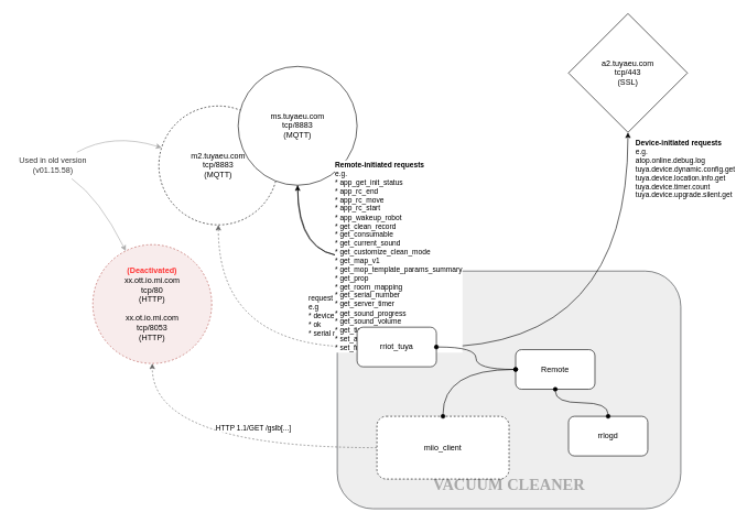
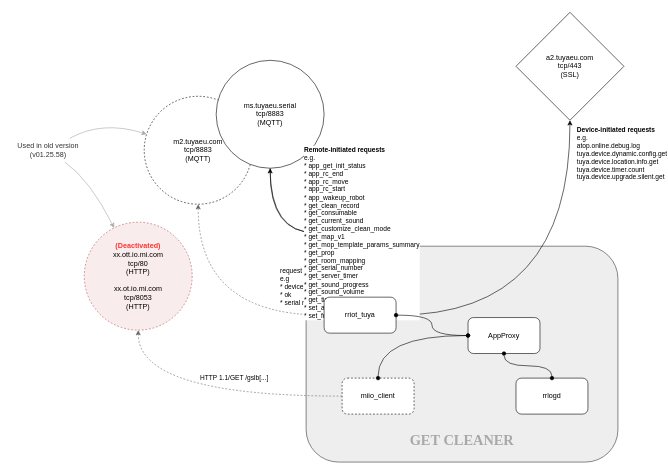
  <mxCell id="0" />
  <mxCell id="1" parent="0" />
  <mxCell id="2" value="m2.tuyaeu.com&lt;br&gt;tcp/8883&lt;br&gt;(MQTT)" style="ellipse;whiteSpace=wrap;html=1;aspect=fixed;dashed=1;" vertex="1" parent="1"><mxGeometry x="240" y="160" width="180" height="180" as="geometry" /></mxCell>
- <mxCell id="3" value="&lt;b&gt;&lt;font style=&quot;font-size: 24px&quot;&gt;&lt;br&gt;&lt;br&gt;&lt;br&gt;&lt;br&gt;&lt;br&gt;&lt;br&gt;&lt;br&gt;&lt;br&gt;&lt;br&gt;&lt;br&gt;&lt;font face=&quot;Verdana&quot; color=&quot;#a8a8a8&quot;&gt;VACUUM CLEANER&lt;/font&gt;&lt;/font&gt;&lt;/b&gt;" style="rounded=1;whiteSpace=wrap;html=1;fillColor=#eeeeee;strokeColor=#36393d;" vertex="1" parent="1"><mxGeometry x="510" y="410" width="520" height="360" as="geometry" /></mxCell>
+ <mxCell id="3" value="&lt;b&gt;&lt;font style=&quot;font-size: 24px&quot;&gt;&lt;br&gt;&lt;br&gt;&lt;br&gt;&lt;br&gt;&lt;br&gt;&lt;br&gt;&lt;br&gt;&lt;br&gt;&lt;br&gt;&lt;br&gt;&lt;font face=&quot;Verdana&quot; color=&quot;#a8a8a8&quot;&gt;GET CLEANER&lt;/font&gt;&lt;/font&gt;&lt;/b&gt;" style="rounded=1;whiteSpace=wrap;html=1;fillColor=#eeeeee;strokeColor=#36393d;" vertex="1" parent="1"><mxGeometry x="510" y="410" width="520" height="360" as="geometry" /></mxCell>
  <mxCell id="4" style="edgeStyle=orthogonalEdgeStyle;curved=1;orthogonalLoop=1;jettySize=auto;html=1;dashed=1;startArrow=none;startFill=0;fillColor=#f5f5f5;strokeColor=#666666;" edge="1" parent="1" source="19" target="2"><mxGeometry relative="1" as="geometry" /></mxCell>
  <mxCell id="5" value="&lt;div&gt;&lt;b&gt;Device-initiated requests&lt;/b&gt;&lt;/div&gt;e.g.&lt;br&gt;atop.online.debug.log&lt;br&gt;&lt;div&gt;tuya.device.dynamic.config.get&lt;/div&gt;&lt;div&gt;tuya.device.location.info.get&lt;/div&gt;&lt;div&gt;tuya.device.timer.count&lt;/div&gt;&lt;div&gt;tuya.device.upgrade.silent.get&lt;/div&gt;" style="edgeStyle=orthogonalEdgeStyle;curved=1;orthogonalLoop=1;jettySize=auto;html=1;startArrow=none;startFill=0;align=left;" edge="1" parent="1" source="19" target="6"><mxGeometry x="0.818" y="-10" relative="1" as="geometry"><mxPoint as="offset" /></mxGeometry></mxCell>
  <mxCell id="6" value="a2.tuyaeu.com&lt;br&gt;tcp/443&lt;br&gt;(SSL)" style="rhombus;whiteSpace=wrap;html=1;aspect=fixed;" vertex="1" parent="1"><mxGeometry x="860" y="20" width="180" height="180" as="geometry" /></mxCell>
  <mxCell id="7" value="&lt;font color=&quot;#ff3333&quot;&gt;&lt;b&gt;(Deactivated)&lt;/b&gt;&lt;br&gt;&lt;/font&gt;xx.ott.io.mi.com&lt;br&gt;tcp/80&lt;br&gt;(HTTP)&lt;br&gt;&lt;br&gt;xx.ot.io.mi.com&lt;br&gt;tcp/8053&lt;br&gt;(HTTP)" style="ellipse;whiteSpace=wrap;html=1;aspect=fixed;dashed=1;fillColor=#F8ECEC;strokeColor=#b85450;" vertex="1" parent="1"><mxGeometry x="140" y="370" width="180" height="180" as="geometry" /></mxCell>
  <mxCell id="8" value="HTTP 1.1/GET /gslb[...]" style="edgeStyle=orthogonalEdgeStyle;curved=1;orthogonalLoop=1;jettySize=auto;html=1;dashed=1;fillColor=#f5f5f5;strokeColor=#666666;" edge="1" parent="1" source="9" target="7"><mxGeometry x="-0.2" y="-30" relative="1" as="geometry"><mxPoint as="offset" /></mxGeometry></mxCell>
- <mxCell id="9" value="miio_client" style="rounded=1;whiteSpace=wrap;html=1;dashed=1;" vertex="1" parent="1"><mxGeometry x="570" y="630" width="200" height="95" as="geometry" /></mxCell>
+ <mxCell id="9" value="miio_client" style="rounded=1;whiteSpace=wrap;html=1;dashed=1;" vertex="1" parent="1"><mxGeometry x="570" y="630" width="120" height="60" as="geometry" /></mxCell>
  <mxCell id="10" value="rrlogd" style="rounded=1;whiteSpace=wrap;html=1;" vertex="1" parent="1"><mxGeometry x="860" y="630" width="120" height="60" as="geometry" /></mxCell>
- <mxCell id="11" value="Remote" style="rounded=1;whiteSpace=wrap;html=1;" vertex="1" parent="1"><mxGeometry x="780" y="529" width="120" height="60" as="geometry" /></mxCell>
+ <mxCell id="11" value="AppProxy" style="rounded=1;whiteSpace=wrap;html=1;" vertex="1" parent="1"><mxGeometry x="780" y="529" width="120" height="60" as="geometry" /></mxCell>
  <mxCell id="12" style="orthogonalLoop=1;jettySize=auto;html=1;startArrow=none;startFill=0;endArrow=classic;endFill=1;align=left;fillColor=#f5f5f5;strokeColor=#A8A8A8;curved=1;" edge="1" parent="1" source="14" target="2"><mxGeometry relative="1" as="geometry"><Array as="points"><mxPoint x="170" y="200" /></Array></mxGeometry></mxCell>
  <mxCell id="13" style="orthogonalLoop=1;jettySize=auto;html=1;startArrow=none;startFill=0;endArrow=classic;endFill=1;align=left;fillColor=#f5f5f5;strokeColor=#A8A8A8;curved=1;" edge="1" parent="1" source="14" target="7"><mxGeometry relative="1" as="geometry"><Array as="points"><mxPoint x="150" y="300" /></Array></mxGeometry></mxCell>
- <mxCell id="14" value="Used in old version (v01.15.58)" style="text;html=1;strokeColor=none;fillColor=none;align=center;verticalAlign=middle;whiteSpace=wrap;rounded=0;fontColor=#333333;" vertex="1" parent="1"><mxGeometry x="20" y="230" width="120" height="40" as="geometry" /></mxCell>
+ <mxCell id="14" value="Used in old version (v01.25.58)" style="text;html=1;strokeColor=none;fillColor=none;align=center;verticalAlign=middle;whiteSpace=wrap;rounded=0;fontColor=#333333;" vertex="1" parent="1"><mxGeometry x="20" y="230" width="120" height="40" as="geometry" /></mxCell>
  <mxCell id="15" value="request responses&lt;br&gt;e.g&lt;br&gt;* device status&lt;br&gt;* ok&lt;br&gt;* serial number" style="orthogonalLoop=1;jettySize=auto;html=1;edgeStyle=orthogonalEdgeStyle;curved=1;align=left;" edge="1" parent="1" source="19" target="17"><mxGeometry x="0.333" y="90" relative="1" as="geometry"><mxPoint as="offset" /></mxGeometry></mxCell>
  <mxCell id="16" style="edgeStyle=orthogonalEdgeStyle;curved=1;orthogonalLoop=1;jettySize=auto;html=1;startArrow=none;startFill=0;endArrow=classic;endFill=1;strokeColor=#A8A8A8;align=left;dashed=1;" edge="1" parent="1" source="19" target="2"><mxGeometry relative="1" as="geometry"><Array as="points"><mxPoint x="630" y="240" /></Array></mxGeometry></mxCell>
- <mxCell id="17" value="ms.tuyaeu.com&lt;br&gt;tcp/8883&lt;br&gt;(MQTT)" style="ellipse;whiteSpace=wrap;html=1;aspect=fixed;" vertex="1" parent="1"><mxGeometry x="360" y="100" width="180" height="180" as="geometry" /></mxCell>
+ <mxCell id="17" value="ms.tuyaeu.serial&lt;br&gt;tcp/8883&lt;br&gt;(MQTT)" style="ellipse;whiteSpace=wrap;html=1;aspect=fixed;" vertex="1" parent="1"><mxGeometry x="360" y="100" width="180" height="180" as="geometry" /></mxCell>
  <mxCell id="18" value="&lt;b&gt;Remote-initiated requests&lt;/b&gt;&lt;br&gt;e.g.&lt;br&gt;&lt;div&gt;* app_get_init_status&lt;/div&gt;&lt;div&gt;* app_rc_end&lt;/div&gt;&lt;div&gt;* app_rc_move&lt;/div&gt;&lt;div&gt;* app_rc_start&lt;/div&gt;&lt;div&gt;* app_wakeup_robot&lt;/div&gt;&lt;div&gt;* get_clean_record&lt;/div&gt;&lt;div&gt;* get_consumable&lt;/div&gt;&lt;div&gt;* get_current_sound&lt;/div&gt;&lt;div&gt;* get_customize_clean_mode&lt;/div&gt;&lt;div&gt;* get_map_v1&lt;/div&gt;&lt;div&gt;* get_mop_template_params_summary&lt;/div&gt;&lt;div&gt;* get_prop&lt;/div&gt;&lt;div&gt;* get_room_mapping&lt;/div&gt;&lt;div&gt;* get_serial_number&lt;/div&gt;&lt;div&gt;* get_server_timer&lt;/div&gt;&lt;div&gt;* get_sound_progress&lt;/div&gt;&lt;div&gt;* get_sound_volume&lt;/div&gt;&lt;div&gt;* get_timezone&lt;/div&gt;&lt;div&gt;* set_app_timezone&lt;/div&gt;&lt;div&gt;* set_fds_endpoint&lt;/div&gt;" style="edgeStyle=orthogonalEdgeStyle;curved=1;orthogonalLoop=1;jettySize=auto;html=1;align=left;" edge="1" parent="1" source="17" target="19"><mxGeometry x="-0.111" relative="1" as="geometry"><mxPoint as="offset" /></mxGeometry></mxCell>
  <mxCell id="19" value="rriot_tuya" style="rounded=1;whiteSpace=wrap;html=1;" vertex="1" parent="1"><mxGeometry x="540" y="495" width="120" height="60" as="geometry" /></mxCell>
  <mxCell id="20" style="edgeStyle=orthogonalEdgeStyle;curved=1;orthogonalLoop=1;jettySize=auto;html=1;startArrow=oval;startFill=1;endArrow=oval;endFill=1;" edge="1" parent="1" source="11" target="10"><mxGeometry relative="1" as="geometry" /></mxCell>
  <mxCell id="21" style="edgeStyle=orthogonalEdgeStyle;curved=1;orthogonalLoop=1;jettySize=auto;html=1;startArrow=oval;startFill=1;endArrow=oval;endFill=1;" edge="1" parent="1" source="11" target="9"><mxGeometry relative="1" as="geometry" /></mxCell>
  <mxCell id="22" style="edgeStyle=orthogonalEdgeStyle;curved=1;orthogonalLoop=1;jettySize=auto;html=1;startArrow=oval;startFill=1;endArrow=oval;endFill=1;" edge="1" parent="1" source="11" target="19"><mxGeometry relative="1" as="geometry" /></mxCell>
